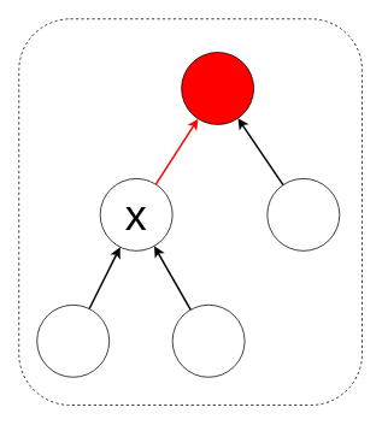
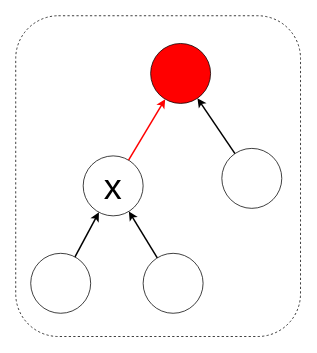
  <mxCell id="0" />
  <mxCell id="1" parent="0" />
  <mxCell id="2" value="" style="rounded=1;whiteSpace=wrap;html=1;fillColor=none;dashed=1;" vertex="1" parent="1"><mxGeometry x="20" y="20.5" width="380" height="428" as="geometry" /></mxCell>
  <mxCell id="3" value="" style="ellipse;whiteSpace=wrap;html=1;aspect=fixed;fillColor=#FF0000;strokeColor=#000000;" vertex="1" parent="1"><mxGeometry x="200" y="57.5" width="80" height="80" as="geometry" /></mxCell>
- <mxCell id="4" value="&lt;font style=&quot;font-size: 48px&quot;&gt;x&lt;/font&gt;" style="ellipse;whiteSpace=wrap;html=1;aspect=fixed;" vertex="1" parent="1"><mxGeometry x="110" y="197.5" width="80" height="80" as="geometry" /></mxCell>
+ <mxCell id="4" value="&lt;font style=&quot;font-size: 48px&quot;&gt;x&lt;/font&gt;" style="ellipse;whiteSpace=wrap;html=1;aspect=fixed;" vertex="1" parent="1"><mxGeometry x="110" y="207.5" width="80" height="80" as="geometry" /></mxCell>
  <mxCell id="5" value="" style="endArrow=classic;html=1;strokeWidth=2;fillColor=#f8cecc;strokeColor=#FF0000;" edge="1" parent="1" source="4" target="3"><mxGeometry width="50" height="50" relative="1" as="geometry"><mxPoint x="270" y="227.5" as="sourcePoint" /><mxPoint x="320" y="177.5" as="targetPoint" /></mxGeometry></mxCell>
  <mxCell id="6" value="" style="ellipse;whiteSpace=wrap;html=1;aspect=fixed;" vertex="1" parent="1"><mxGeometry x="295" y="197.5" width="80" height="80" as="geometry" /></mxCell>
  <mxCell id="7" value="" style="ellipse;whiteSpace=wrap;html=1;aspect=fixed;" vertex="1" parent="1"><mxGeometry x="40" y="337.5" width="80" height="80" as="geometry" /></mxCell>
  <mxCell id="8" value="" style="ellipse;whiteSpace=wrap;html=1;aspect=fixed;" vertex="1" parent="1"><mxGeometry x="190" y="337.5" width="80" height="80" as="geometry" /></mxCell>
  <mxCell id="9" value="" style="endArrow=classic;html=1;strokeWidth=2;" edge="1" parent="1" source="7" target="4"><mxGeometry width="50" height="50" relative="1" as="geometry"><mxPoint x="72.945" y="350.235" as="sourcePoint" /><mxPoint x="119.87" y="277.647" as="targetPoint" /></mxGeometry></mxCell>
  <mxCell id="10" value="" style="endArrow=classic;html=1;strokeWidth=2;" edge="1" parent="1" source="8" target="4"><mxGeometry width="50" height="50" relative="1" as="geometry"><mxPoint x="60" y="487.5" as="sourcePoint" /><mxPoint x="110" y="437.5" as="targetPoint" /></mxGeometry></mxCell>
  <mxCell id="11" value="" style="endArrow=classic;html=1;strokeWidth=2;" edge="1" parent="1" source="6" target="3"><mxGeometry width="50" height="50" relative="1" as="geometry"><mxPoint x="360" y="157.5" as="sourcePoint" /><mxPoint x="410" y="107.5" as="targetPoint" /></mxGeometry></mxCell>
